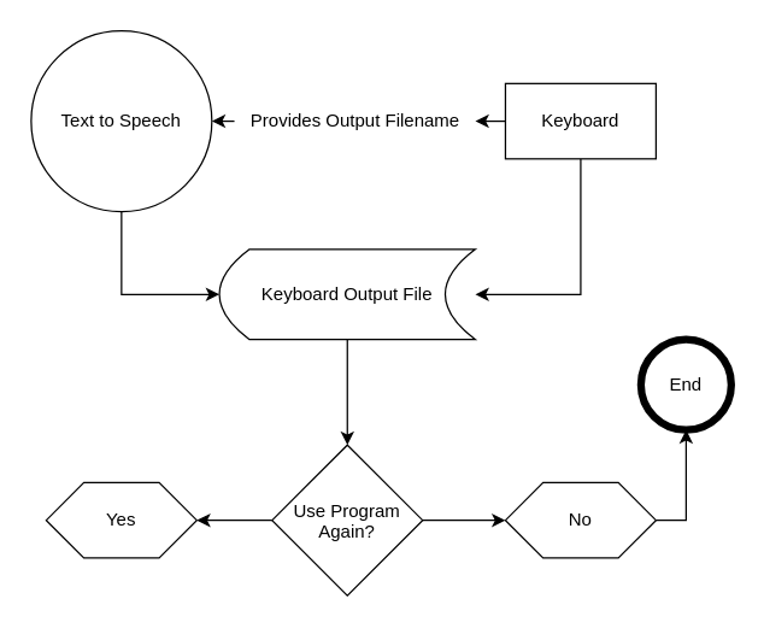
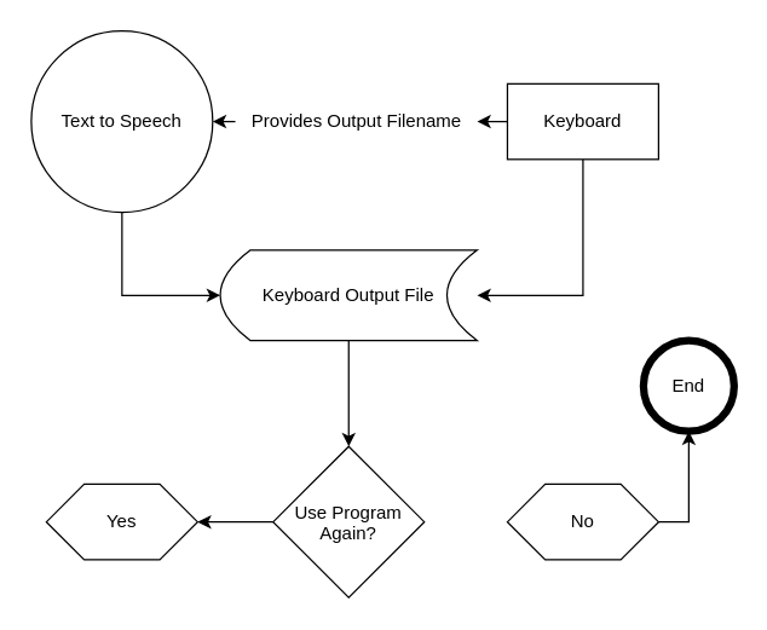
  <mxCell id="0" />
  <mxCell id="1" parent="0" />
  <mxCell id="2" style="edgeStyle=orthogonalEdgeStyle;rounded=0;orthogonalLoop=1;jettySize=auto;html=1;exitX=0.5;exitY=1;exitDx=0;exitDy=0;entryX=1;entryY=0.5;entryDx=0;entryDy=0;" parent="1" source="4" target="8" edge="1"><mxGeometry relative="1" as="geometry" /></mxCell>
  <mxCell id="3" style="edgeStyle=orthogonalEdgeStyle;rounded=0;orthogonalLoop=1;jettySize=auto;html=1;exitX=0;exitY=0.5;exitDx=0;exitDy=0;entryX=1;entryY=0.5;entryDx=0;entryDy=0;" parent="1" source="10" target="6" edge="1"><mxGeometry relative="1" as="geometry" /></mxCell>
  <mxCell id="4" value="Keyboard" style="html=1;dashed=0;whiteSpace=wrap;" parent="1" vertex="1"><mxGeometry x="335" y="55" width="100" height="50" as="geometry" /></mxCell>
  <mxCell id="5" style="edgeStyle=orthogonalEdgeStyle;rounded=0;orthogonalLoop=1;jettySize=auto;html=1;exitX=0.5;exitY=1;exitDx=0;exitDy=0;entryX=0;entryY=0.5;entryDx=0;entryDy=0;" parent="1" source="6" target="8" edge="1"><mxGeometry relative="1" as="geometry" /></mxCell>
  <mxCell id="6" value="Text to Speech" style="shape=ellipse;html=1;dashed=0;whiteSpace=wrap;perimeter=ellipsePerimeter;" parent="1" vertex="1"><mxGeometry x="20" y="20" width="120" height="120" as="geometry" /></mxCell>
  <mxCell id="7" style="edgeStyle=orthogonalEdgeStyle;rounded=0;orthogonalLoop=1;jettySize=auto;html=1;exitX=0.5;exitY=1;exitDx=0;exitDy=0;entryX=0.5;entryY=0;entryDx=0;entryDy=0;" edge="1" parent="1" source="8" target="13"><mxGeometry relative="1" as="geometry"><mxPoint x="230" y="325" as="targetPoint" /></mxGeometry></mxCell>
  <mxCell id="8" value="&lt;span style=&quot;text-wrap: nowrap;&quot;&gt;Keyboard Output File&lt;/span&gt;" style="shape=dataStorage;whiteSpace=wrap;html=1;fixedSize=1;" parent="1" vertex="1"><mxGeometry x="145" y="165" width="170" height="60" as="geometry" /></mxCell>
  <mxCell id="9" value="" style="edgeStyle=orthogonalEdgeStyle;rounded=0;orthogonalLoop=1;jettySize=auto;html=1;exitX=0;exitY=0.5;exitDx=0;exitDy=0;entryX=1;entryY=0.5;entryDx=0;entryDy=0;" parent="1" source="4" target="10" edge="1"><mxGeometry relative="1" as="geometry"><mxPoint x="335" y="80" as="sourcePoint" /><mxPoint x="140" y="80" as="targetPoint" /></mxGeometry></mxCell>
  <mxCell id="10" value="Provides Output Filename" style="text;html=1;align=center;verticalAlign=middle;resizable=0;points=[];autosize=1;strokeColor=none;fillColor=none;" parent="1" vertex="1"><mxGeometry x="155" y="65" width="160" height="30" as="geometry" /></mxCell>
  <mxCell id="11" style="edgeStyle=orthogonalEdgeStyle;rounded=0;orthogonalLoop=1;jettySize=auto;html=1;exitX=0;exitY=0.5;exitDx=0;exitDy=0;entryX=1;entryY=0.5;entryDx=0;entryDy=0;" edge="1" parent="1" source="13" target="14"><mxGeometry relative="1" as="geometry" /></mxCell>
- <mxCell id="12" style="edgeStyle=orthogonalEdgeStyle;rounded=0;orthogonalLoop=1;jettySize=auto;html=1;exitX=1;exitY=0.5;exitDx=0;exitDy=0;entryX=0;entryY=0.5;entryDx=0;entryDy=0;" edge="1" parent="1" source="13" target="16"><mxGeometry relative="1" as="geometry" /></mxCell>
  <mxCell id="13" value="Use Program&#10;Again?" style="rhombus;" vertex="1" parent="1"><mxGeometry x="180" y="295" width="100" height="100" as="geometry" /></mxCell>
  <mxCell id="14" value="Yes" style="shape=hexagon;perimeter=hexagonPerimeter2;whiteSpace=wrap;html=1;size=0.25" vertex="1" parent="1"><mxGeometry x="30" y="320" width="100" height="50" as="geometry" /></mxCell>
  <mxCell id="15" style="edgeStyle=orthogonalEdgeStyle;rounded=0;orthogonalLoop=1;jettySize=auto;html=1;exitX=1;exitY=0.5;exitDx=0;exitDy=0;entryX=0.5;entryY=1;entryDx=0;entryDy=0;" edge="1" parent="1" source="16" target="17"><mxGeometry relative="1" as="geometry" /></mxCell>
  <mxCell id="16" value="No" style="shape=hexagon;perimeter=hexagonPerimeter2;whiteSpace=wrap;html=1;size=0.25" vertex="1" parent="1"><mxGeometry x="335" y="320" width="100" height="50" as="geometry" /></mxCell>
  <mxCell id="17" value="End" style="shape=ellipse;html=1;dashed=0;whiteSpace=wrap;aspect=fixed;strokeWidth=5;perimeter=ellipsePerimeter;" vertex="1" parent="1"><mxGeometry x="425" y="225" width="60" height="60" as="geometry" /></mxCell>
